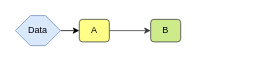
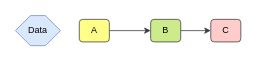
  <mxCell id="0" />
  <mxCell id="1" parent="0" />
  <mxCell id="2" style="edgeStyle=orthogonalEdgeStyle;rounded=0;orthogonalLoop=1;jettySize=auto;html=1;exitX=1;exitY=0.5;exitDx=0;exitDy=0;entryX=0;entryY=0.5;entryDx=0;entryDy=0;fillColor=#ffff88;strokeColor=#36393d;" edge="1" parent="1" source="3" target="7"><mxGeometry relative="1" as="geometry" /></mxCell>
  <mxCell id="3" value="A" style="rounded=1;whiteSpace=wrap;html=1;fillColor=#ffff88;strokeColor=#36393d;shadow=0;sketch=0;glass=0;" vertex="1" parent="1"><mxGeometry x="105" y="25" width="40" height="30" as="geometry" /></mxCell>
- <mxCell id="4" style="edgeStyle=orthogonalEdgeStyle;rounded=0;orthogonalLoop=1;jettySize=auto;html=1;exitX=1;exitY=0.5;exitDx=0;exitDy=0;entryX=0;entryY=0.5;entryDx=0;entryDy=0;" edge="1" parent="1" source="5" target="3"><mxGeometry relative="1" as="geometry" /></mxCell>
  <mxCell id="5" value="Data" style="shape=hexagon;perimeter=hexagonPerimeter2;whiteSpace=wrap;html=1;fixedSize=1;fillColor=#dae8fc;strokeColor=#6c8ebf;" vertex="1" parent="1"><mxGeometry x="20" y="20" width="60" height="40" as="geometry" /></mxCell>
+ <mxCell id="6" style="edgeStyle=orthogonalEdgeStyle;rounded=0;orthogonalLoop=1;jettySize=auto;html=1;exitX=1;exitY=0.5;exitDx=0;exitDy=0;entryX=0;entryY=0.5;entryDx=0;entryDy=0;fillColor=#ffff88;strokeColor=#36393d;" edge="1" parent="1" source="7" target="8"><mxGeometry relative="1" as="geometry" /></mxCell>
  <mxCell id="7" value="B" style="rounded=1;whiteSpace=wrap;html=1;fillColor=#cdeb8b;strokeColor=#36393d;shadow=0;sketch=0;glass=0;" vertex="1" parent="1"><mxGeometry x="200" y="25" width="40" height="30" as="geometry" /></mxCell>
+ <mxCell id="8" value="C" style="rounded=1;whiteSpace=wrap;html=1;fillColor=#ffcccc;strokeColor=#36393d;shadow=0;sketch=0;glass=0;" vertex="1" parent="1"><mxGeometry x="280" y="25" width="40" height="30" as="geometry" /></mxCell>
